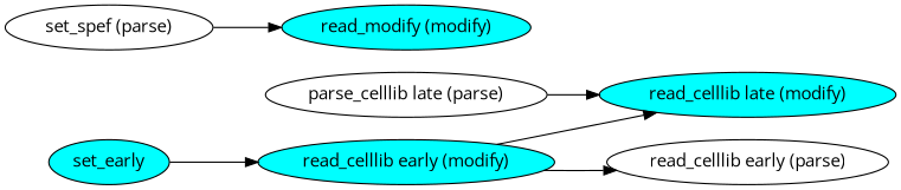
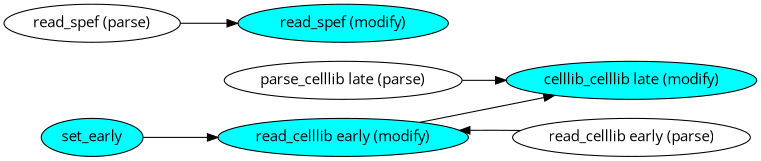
  digraph {
    fontname="Open Sans"
    rankdir=LR
    node [fillcolor=cyan fontname="Open Sans" shape=ellipse style=filled]
    edge [fontname="Open Sans"]
    n1 [label=set_early]
    "read_celllib early (modify)"
-   "read_celllib late (modify)"
+   "read_celllib late (modify)" [label="celllib_celllib late (modify)"]
    "read_celllib early (parse)" [fillcolor="" shape="" style=""]
    n5 [label="parse_celllib late (parse)" fillcolor="" shape="" style=""]
-   "read_spef (parse)" [label="set_spef (parse)" fillcolor="" shape="" style=""]
-   "read_spef (modify)" [label="read_modify (modify)"]
+   "read_spef (parse)" [fillcolor="" shape="" style=""]
+   "read_spef (modify)"
    n1 -> "read_celllib early (modify)"
    "read_celllib early (modify)" -> "read_celllib late (modify)"
-   "read_celllib early (modify)" -> "read_celllib early (parse)"
+   "read_celllib early (parse)" -> "read_celllib early (modify)"
    n5 -> "read_celllib late (modify)"
    "read_spef (parse)" -> "read_spef (modify)"
  }
